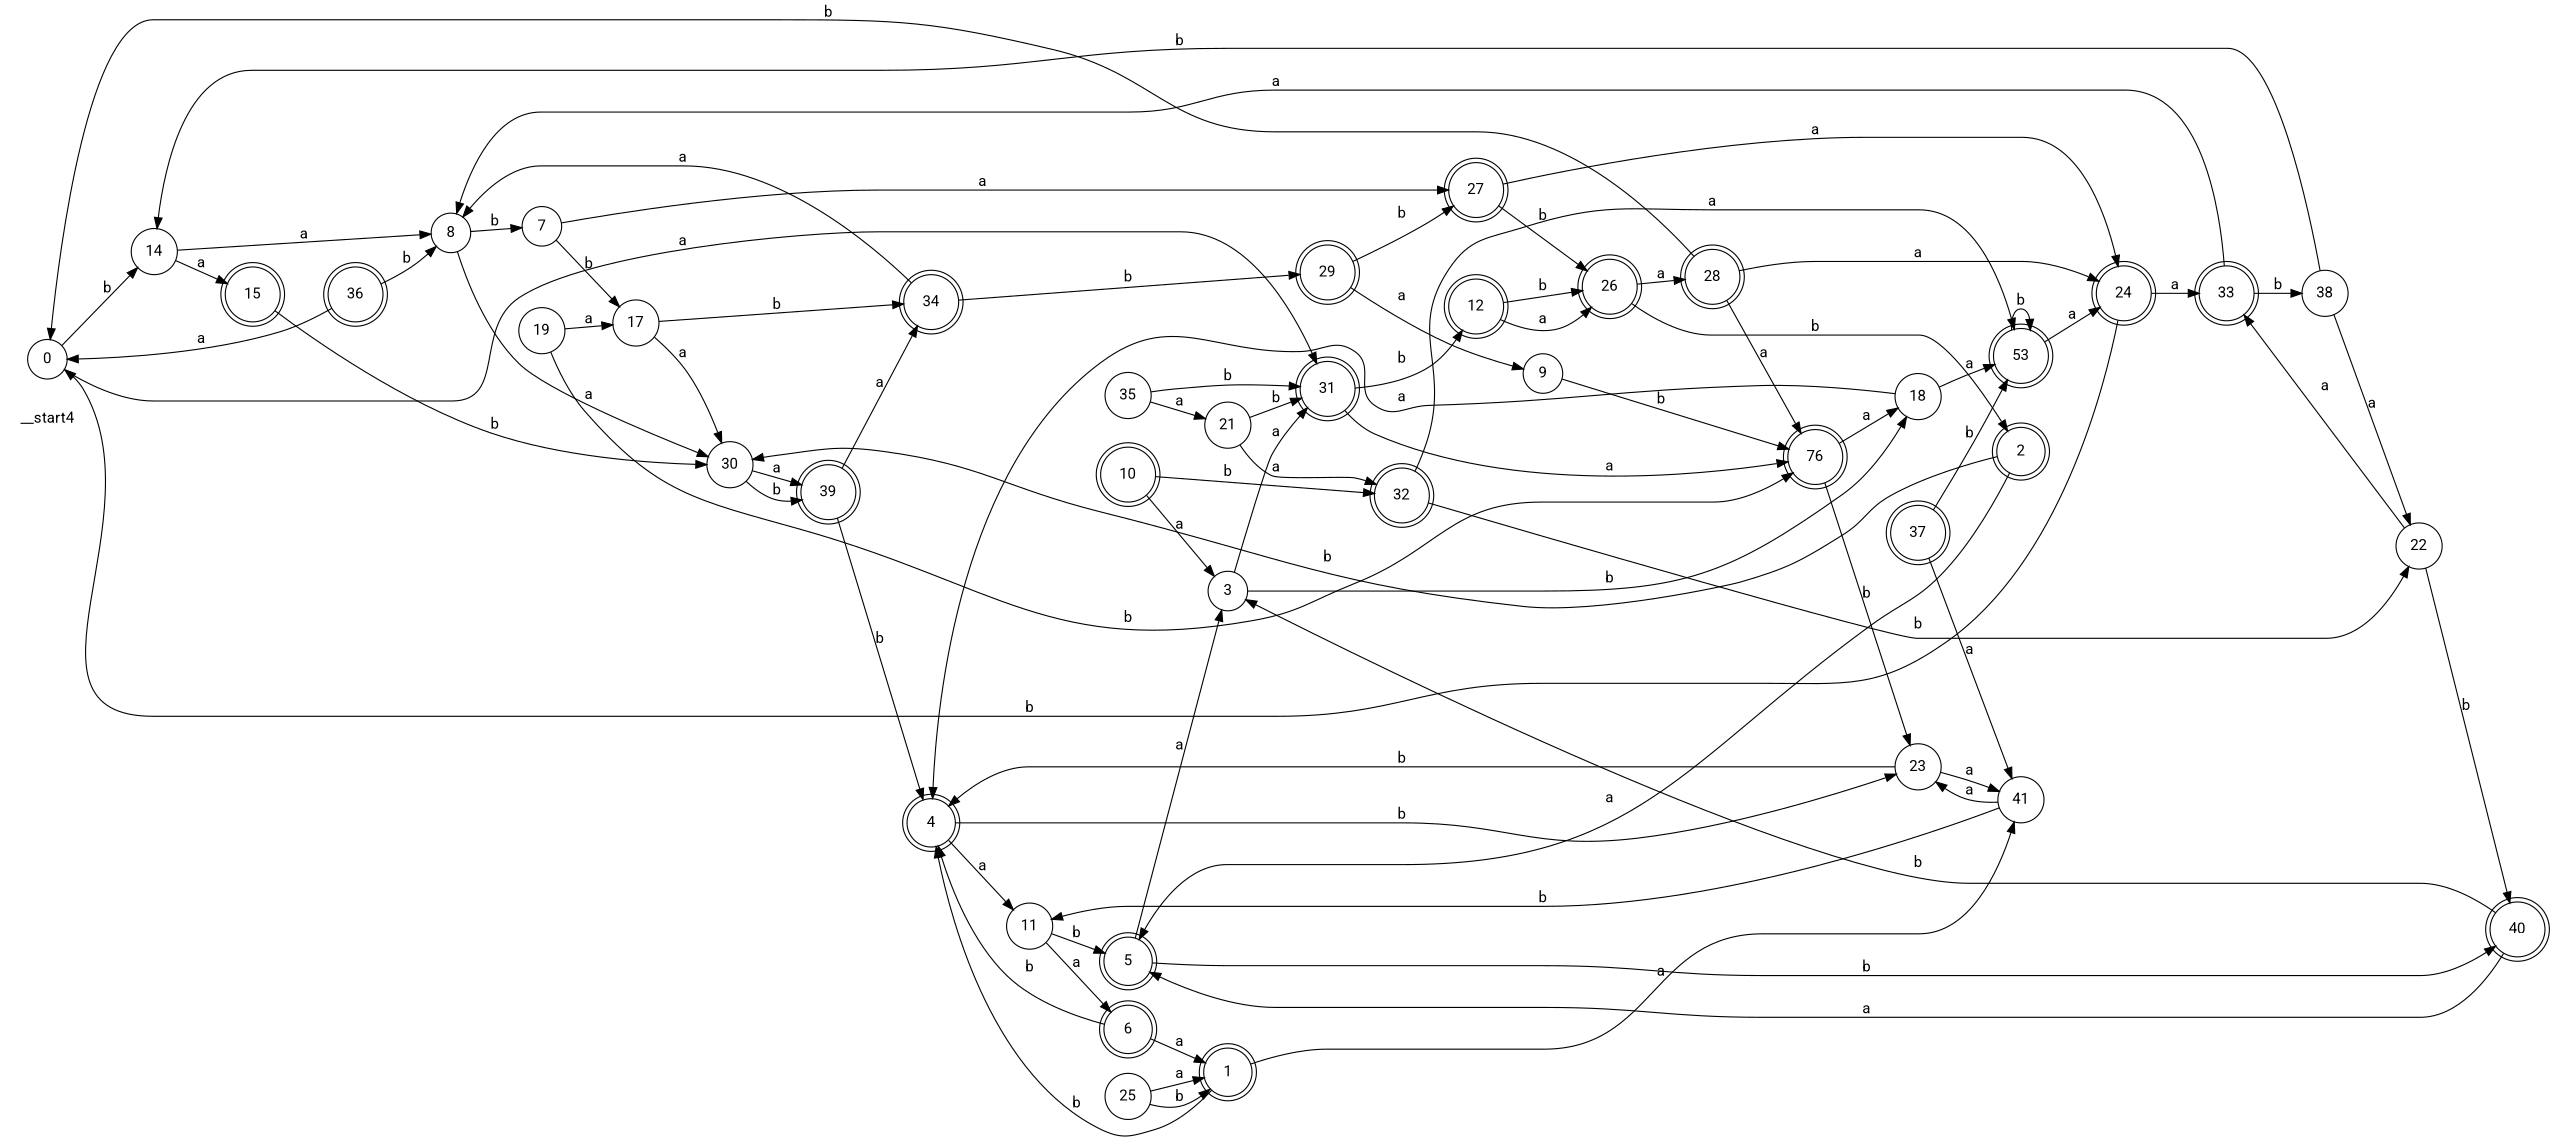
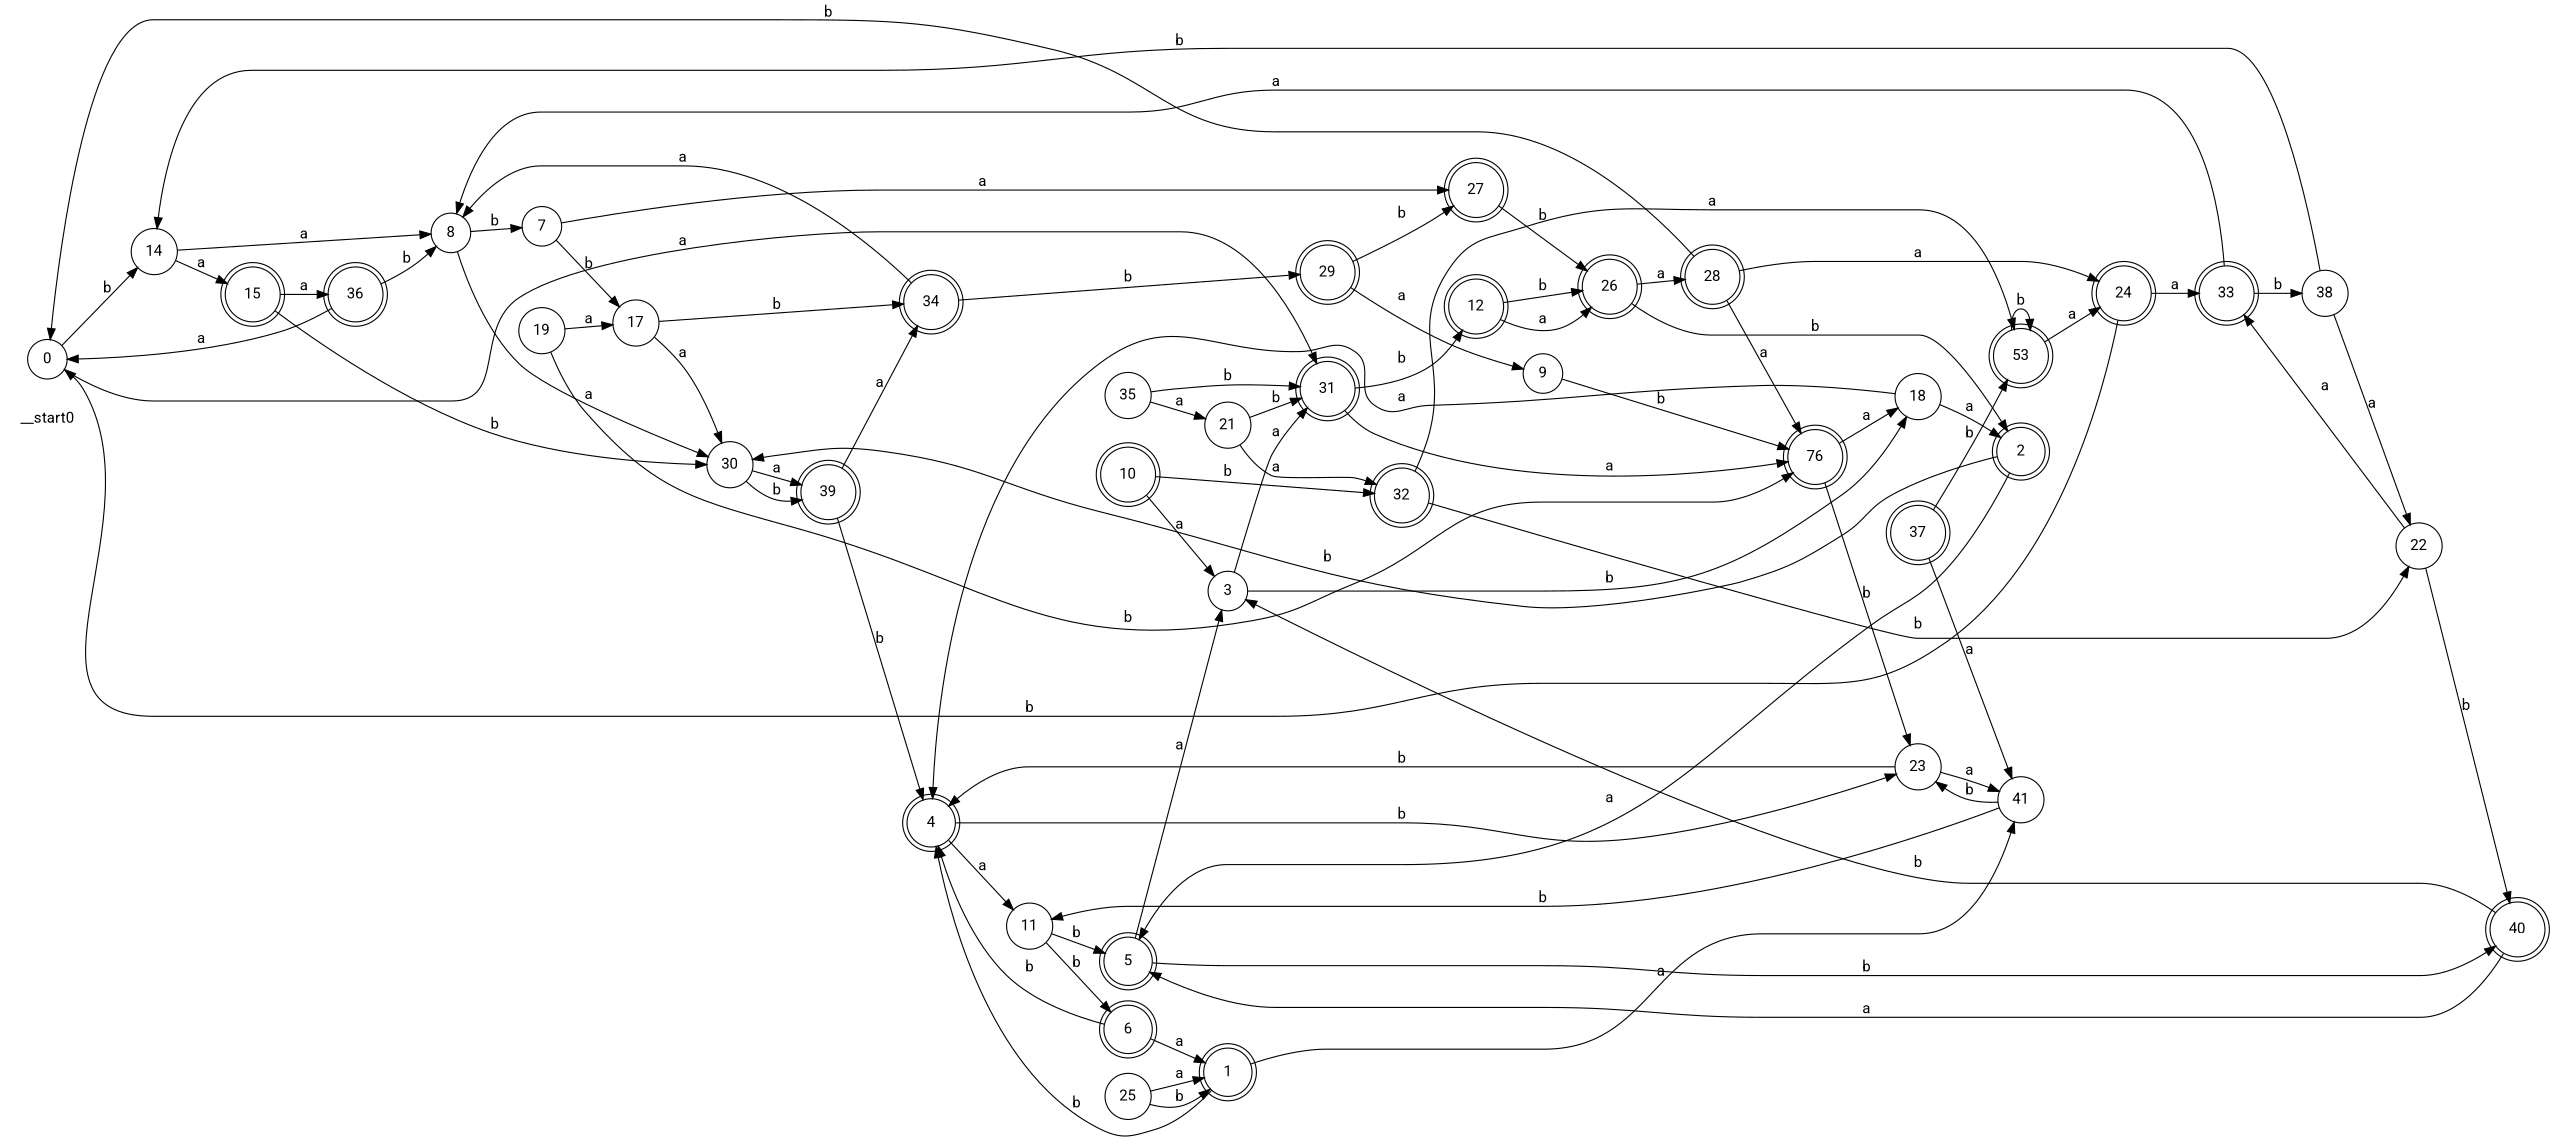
  digraph {
    fontname=Roboto
    rankdir=LR
    node [fontname=Roboto shape=doublecircle color=black fillcolor=white style="rounded,filled"]
    edge [fontname=Roboto]
-   __start0 [shape=none label=__start4 color="" fillcolor="" style=""]
+   __start0 [shape=none color="" fillcolor="" style=""]
    n2 [label=0 shape=circle style=filled]
    n3 [label=14 shape=circle style=filled]
    n4 [label=31]
    n5 [label=8 shape=circle style=filled]
    n6 [label=15]
    n7 [label=76]
    n8 [label=12]
    n9 [label=1]
    n10 [label=4]
    n11 [label=41 shape=circle style=filled]
    n12 [label=11 shape=circle style=filled]
    n13 [label=23 shape=circle style=filled]
    n14 [label=2]
    n15 [label=5]
    n16 [label=30 shape=circle style=filled]
    n17 [label=3 shape=circle style=filled]
    n18 [label=40]
    n19 [label=39]
    n20 [label=18 shape=circle style=filled]
    n21 [label=53]
    n22 [label=6]
    n23 [label=7 shape=circle style=filled]
    n24 [label=17 shape=circle style=filled]
    n25 [label=27]
    n26 [label=34]
    n27 [label=24]
    n28 [label=26]
    n29 [label=9 shape=circle style=filled]
    n30 [label=33]
    n31 [label=10]
    n32 [label=32]
    n33 [label=22 shape=circle style=filled]
    n34 [label=28]
    n35 [label=36]
    n36 [label=29]
    n37 [label=19 shape=circle style=filled]
    n38 [label=35 shape=circle style=filled]
    n39 [label=21 shape=circle style=filled]
    n40 [label=38 shape=circle style=filled]
    n41 [label=25 shape=circle style=filled]
    n42 [label=37]
    n2 -> n3 [label=b]
    n2 -> n4 [label=a]
    n3 -> n5 [label=a]
    n3 -> n6 [label=a]
    n4 -> n7 [label=a]
    n4 -> n8 [label=b]
    n5 -> n16 [label=a]
    n5 -> n23 [label=b]
    n6 -> n16 [label=b]
+   n6 -> n35 [label=a]
    n7 -> n13 [label=b]
    n7 -> n20 [label=a]
    n8 -> n28 [label=a]
    n8 -> n28 [label=b]
    n9 -> n10 [label=b]
    n9 -> n11 [label=a]
    n10 -> n12 [label=a]
    n10 -> n13 [label=b]
    n11 -> n12 [label=b]
-   n11 -> n13 [label=a]
+   n11 -> n13 [label=b]
    n12 -> n15 [label=b]
-   n12 -> n22 [label=a]
+   n12 -> n22 [label=b]
    n13 -> n10 [label=b]
    n13 -> n11 [label=a]
    n14 -> n15 [label=a]
    n14 -> n16 [label=b]
    n15 -> n17 [label=a]
    n15 -> n18 [label=b]
    n16 -> n19 [label=a]
    n16 -> n19 [label=b]
    n17 -> n4 [label=a]
    n17 -> n20 [label=b]
    n18 -> n15 [label=a]
    n18 -> n17 [label=b]
    n19 -> n10 [label=b]
    n19 -> n26 [label=a]
    n20 -> n10 [label=a]
-   n20 -> n21 [label=a]
+   n20 -> n14 [label=a]
    n21 -> n21 [label=b]
    n21 -> n27 [label=a]
    n22 -> n9 [label=a]
    n22 -> n10 [label=b]
    n23 -> n24 [label=b]
    n23 -> n25 [label=a]
    n24 -> n16 [label=a]
    n24 -> n26 [label=b]
-   n25 -> n27 [label=a]
    n25 -> n28 [label=b]
    n26 -> n5 [label=a]
    n26 -> n36 [label=b]
    n27 -> n2 [label=b]
    n27 -> n30 [label=a]
    n28 -> n14 [label=b]
    n28 -> n34 [label=a]
    n29 -> n7 [label=b]
    n30 -> n5 [label=a]
    n30 -> n40 [label=b]
    n31 -> n17 [label=a]
    n31 -> n32 [label=b]
    n32 -> n21 [label=a]
    n32 -> n33 [label=b]
    n33 -> n18 [label=b]
    n33 -> n30 [label=a]
    n34 -> n2 [label=b]
    n34 -> n7 [label=a]
    n34 -> n27 [label=a]
    n35 -> n2 [label=a]
    n35 -> n5 [label=b]
    n36 -> n25 [label=b]
    n36 -> n29 [label=a]
    n37 -> n7 [label=b]
    n37 -> n24 [label=a]
    n38 -> n4 [label=b]
    n38 -> n39 [label=a]
    n39 -> n4 [label=b]
    n39 -> n32 [label=a]
    n40 -> n3 [label=b]
    n40 -> n33 [label=a]
    n41 -> n9 [label=a]
    n41 -> n9 [label=b]
    n42 -> n11 [label=a]
    n42 -> n21 [label=b]
  }
